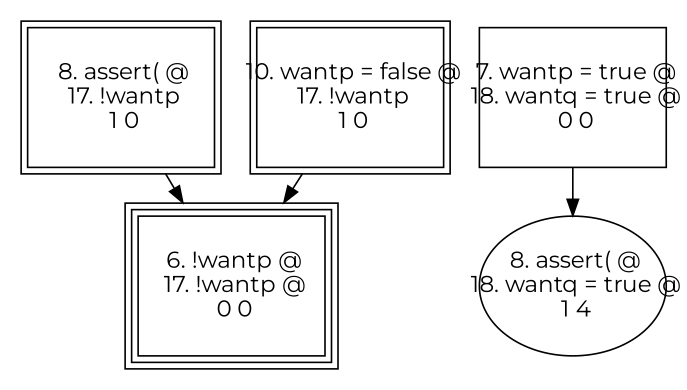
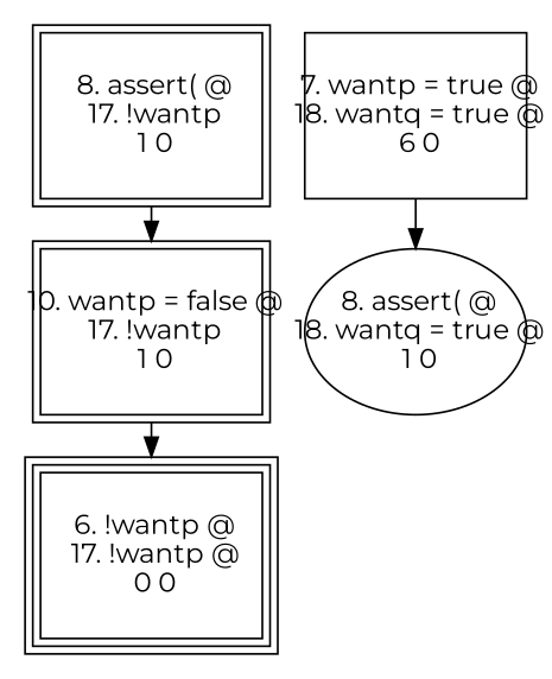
  digraph {
    fontname=Montserrat
    ranksep=.25
    node [fixedsize=true fontname=Montserrat fontsize=14 peripheries=2 shape=box]
    edge [fontname=Montserrat]
    n1 [height=1.2 label=" 6. !wantp @\n 17. !wantp @\n 0 0\n" peripheries=3 width=1.6]
    n2 [height=1.2 label=" 8. assert( @\n 17. !wantp\n 1 0\n" width=1.6]
    n3 [height=1.2 label=" 10. wantp = false @\n 17. !wantp\n 1 0\n" width=1.6]
-   n4 [height=1.2 label=" 7. wantp = true @\n 18. wantq = true @\n 0 0\n" peripheries=1 width=1.6]
-   n5 [height=1.2 label=" 8. assert( @\n 18. wantq = true @\n 1 4\n" peripheries=1 shape=ellipse width=1.6]
-   n2 -> n1
+   n4 [height=1.2 label=" 7. wantp = true @\n 18. wantq = true @\n 6 0\n" peripheries=1 width=1.6]
+   n5 [height=1.2 label=" 8. assert( @\n 18. wantq = true @\n 1 0\n" peripheries=1 shape=ellipse width=1.6]
+   n2 -> n3
    n3 -> n1
    n4 -> n5
  }
